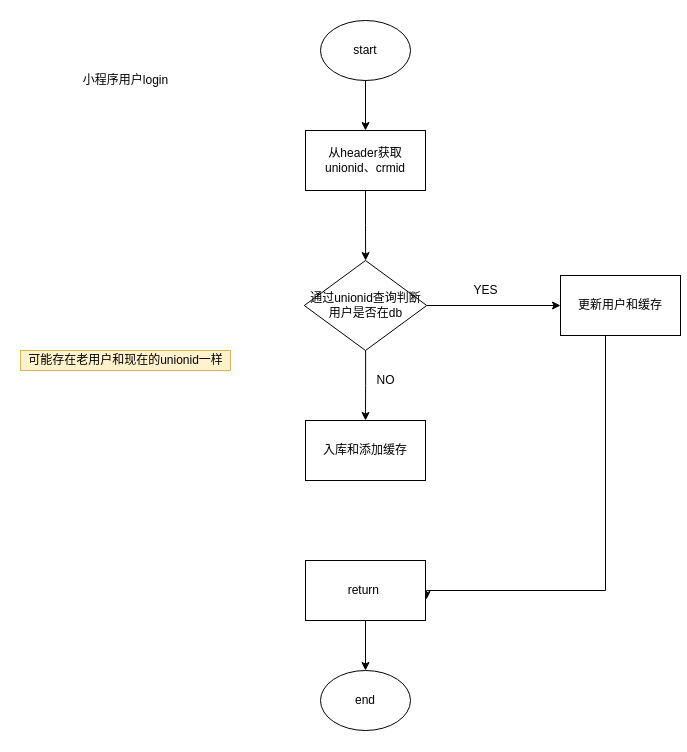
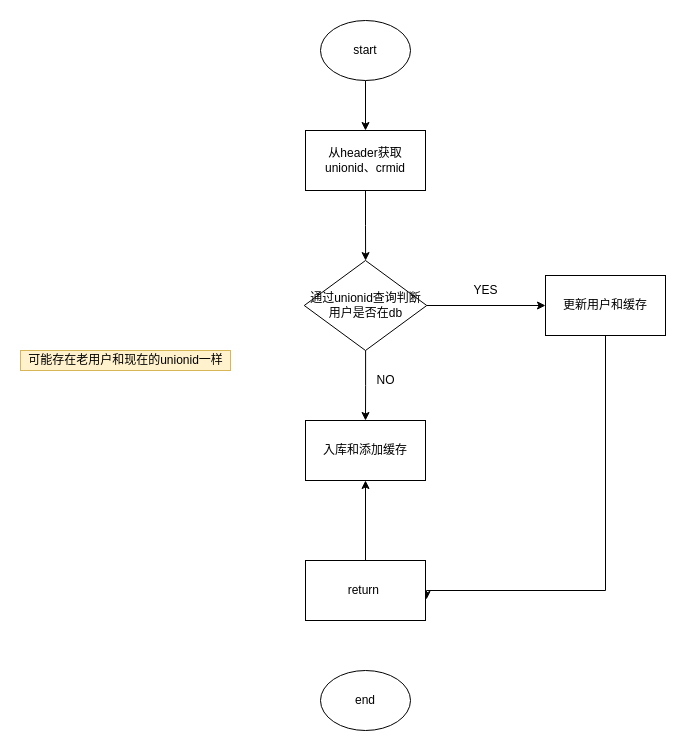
  <mxCell id="0" />
  <mxCell id="1" parent="0" />
  <mxCell id="2" value="" style="edgeStyle=orthogonalEdgeStyle;rounded=0;orthogonalLoop=1;jettySize=auto;html=1;" edge="1" parent="1" source="3" target="5"><mxGeometry relative="1" as="geometry" /></mxCell>
  <mxCell id="3" value="start" style="ellipse;whiteSpace=wrap;html=1;" vertex="1" parent="1"><mxGeometry x="320" y="20" width="90" height="60" as="geometry" /></mxCell>
  <mxCell id="4" value="" style="edgeStyle=orthogonalEdgeStyle;rounded=0;orthogonalLoop=1;jettySize=auto;html=1;" edge="1" parent="1" source="5" target="8"><mxGeometry relative="1" as="geometry" /></mxCell>
  <mxCell id="5" value="从header获取unionid、crmid" style="rounded=0;whiteSpace=wrap;html=1;" vertex="1" parent="1"><mxGeometry x="305" y="130" width="120" height="60" as="geometry" /></mxCell>
  <mxCell id="6" style="edgeStyle=orthogonalEdgeStyle;rounded=0;orthogonalLoop=1;jettySize=auto;html=1;" edge="1" parent="1" source="8" target="11"><mxGeometry relative="1" as="geometry" /></mxCell>
  <mxCell id="7" style="edgeStyle=orthogonalEdgeStyle;rounded=0;orthogonalLoop=1;jettySize=auto;html=1;entryX=0.5;entryY=0;entryDx=0;entryDy=0;" edge="1" parent="1" source="8" target="9"><mxGeometry relative="1" as="geometry" /></mxCell>
  <mxCell id="8" value="通过unionid查询判断用户是否在db" style="rhombus;whiteSpace=wrap;html=1;" vertex="1" parent="1"><mxGeometry x="303.75" y="260" width="122.5" height="90" as="geometry" /></mxCell>
  <mxCell id="9" value="入库和添加缓存" style="rounded=0;whiteSpace=wrap;html=1;" vertex="1" parent="1"><mxGeometry x="305" y="420" width="120" height="60" as="geometry" /></mxCell>
  <mxCell id="10" style="edgeStyle=orthogonalEdgeStyle;rounded=0;orthogonalLoop=1;jettySize=auto;html=1;entryX=1.008;entryY=0.65;entryDx=0;entryDy=0;entryPerimeter=0;" edge="1" parent="1" source="11" target="13"><mxGeometry relative="1" as="geometry"><Array as="points"><mxPoint x="605" y="590" /><mxPoint x="426" y="590" /></Array></mxGeometry></mxCell>
- <mxCell id="11" value="更新用户和缓存" style="rounded=0;whiteSpace=wrap;html=1;" vertex="1" parent="1"><mxGeometry x="560" y="275" width="120" height="60" as="geometry" /></mxCell>
- <mxCell id="12" value="" style="edgeStyle=orthogonalEdgeStyle;rounded=0;orthogonalLoop=1;jettySize=auto;html=1;" edge="1" parent="1" source="13" target="14"><mxGeometry relative="1" as="geometry" /></mxCell>
+ <mxCell id="11" value="更新用户和缓存" style="rounded=0;whiteSpace=wrap;html=1;" vertex="1" parent="1"><mxGeometry x="545" y="275" width="120" height="60" as="geometry" /></mxCell>
+ <mxCell id="12" value="" style="edgeStyle=orthogonalEdgeStyle;rounded=0;orthogonalLoop=1;jettySize=auto;html=1;" edge="1" parent="1" source="13" target="9"><mxGeometry relative="1" as="geometry" /></mxCell>
  <mxCell id="13" value="return&amp;nbsp;" style="rounded=0;whiteSpace=wrap;html=1;" vertex="1" parent="1"><mxGeometry x="305" y="560" width="120" height="60" as="geometry" /></mxCell>
  <mxCell id="14" value="end" style="ellipse;whiteSpace=wrap;html=1;" vertex="1" parent="1"><mxGeometry x="320" y="670" width="90" height="60" as="geometry" /></mxCell>
  <mxCell id="15" value="NO" style="text;html=1;align=center;verticalAlign=middle;resizable=0;points=[];autosize=1;strokeColor=none;" vertex="1" parent="1"><mxGeometry x="370" y="370" width="30" height="20" as="geometry" /></mxCell>
  <mxCell id="16" value="YES" style="text;html=1;align=center;verticalAlign=middle;resizable=0;points=[];autosize=1;strokeColor=none;" vertex="1" parent="1"><mxGeometry x="465" y="280" width="40" height="20" as="geometry" /></mxCell>
- <mxCell id="17" value="小程序用户login" style="text;html=1;align=center;verticalAlign=middle;resizable=0;points=[];autosize=1;strokeColor=none;" vertex="1" parent="1"><mxGeometry x="75" y="70" width="100" height="20" as="geometry" /></mxCell>
  <mxCell id="18" value="可能存在老用户和现在的unionid一样" style="text;html=1;align=center;verticalAlign=middle;resizable=0;points=[];autosize=1;strokeColor=#d6b656;fillColor=#fff2cc;" vertex="1" parent="1"><mxGeometry x="20" y="350" width="210" height="20" as="geometry" /></mxCell>
